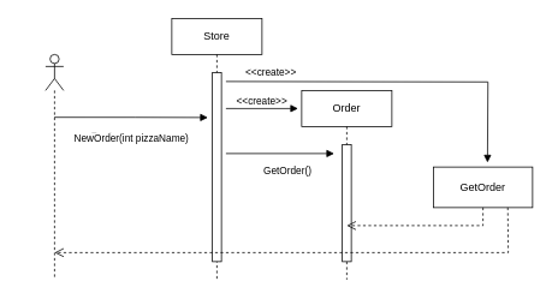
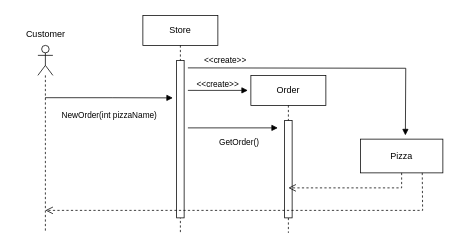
  <mxCell id="0" />
  <mxCell id="1" parent="0" />
  <mxCell id="2" value="" style="shape=umlLifeline;perimeter=lifelinePerimeter;whiteSpace=wrap;html=1;container=1;dropTarget=0;collapsible=0;recursiveResize=0;outlineConnect=0;portConstraint=eastwest;newEdgeStyle={&quot;curved&quot;:0,&quot;rounded&quot;:0};participant=umlActor;" vertex="1" parent="1"><mxGeometry x="50" y="60" width="20" height="250" as="geometry" /></mxCell>
- <mxCell id="3" value="Customer" style="text;html=1;align=center;verticalAlign=middle;resizable=0;points=[];autosize=1;strokeColor=none;fillColor=none;" vertex="1" parent="1"><mxGeometry x="85" y="135" width="80" height="30" as="geometry" /></mxCell>
+ <mxCell id="3" value="Customer" style="text;html=1;align=center;verticalAlign=middle;resizable=0;points=[];autosize=1;strokeColor=none;fillColor=none;" vertex="1" parent="1"><mxGeometry x="20" y="30" width="80" height="30" as="geometry" /></mxCell>
  <mxCell id="4" value="Store" style="shape=umlLifeline;perimeter=lifelinePerimeter;whiteSpace=wrap;html=1;container=1;dropTarget=0;collapsible=0;recursiveResize=0;outlineConnect=0;portConstraint=eastwest;newEdgeStyle={&quot;curved&quot;:0,&quot;rounded&quot;:0};" vertex="1" parent="1"><mxGeometry x="190" y="20" width="100" height="290" as="geometry" /></mxCell>
  <mxCell id="5" value="" style="html=1;points=[[0,0,0,0,5],[0,1,0,0,-5],[1,0,0,0,5],[1,1,0,0,-5]];perimeter=orthogonalPerimeter;outlineConnect=0;targetShapes=umlLifeline;portConstraint=eastwest;newEdgeStyle={&quot;curved&quot;:0,&quot;rounded&quot;:0};" vertex="1" parent="4"><mxGeometry x="45" y="60" width="10" height="210" as="geometry" /></mxCell>
  <mxCell id="6" value="Order" style="shape=umlLifeline;perimeter=lifelinePerimeter;whiteSpace=wrap;html=1;container=1;dropTarget=0;collapsible=0;recursiveResize=0;outlineConnect=0;portConstraint=eastwest;newEdgeStyle={&quot;curved&quot;:0,&quot;rounded&quot;:0};" vertex="1" parent="1"><mxGeometry x="334" y="100" width="100" height="210" as="geometry" /></mxCell>
  <mxCell id="7" value="" style="html=1;points=[[0,0,0,0,5],[0,1,0,0,-5],[1,0,0,0,5],[1,1,0,0,-5]];perimeter=orthogonalPerimeter;outlineConnect=0;targetShapes=umlLifeline;portConstraint=eastwest;newEdgeStyle={&quot;curved&quot;:0,&quot;rounded&quot;:0};" vertex="1" parent="6"><mxGeometry x="45" y="60" width="10" height="130" as="geometry" /></mxCell>
- <mxCell id="8" value="GetOrder" style="html=1;whiteSpace=wrap;" vertex="1" parent="1"><mxGeometry x="480" y="185" width="110" height="45" as="geometry" /></mxCell>
+ <mxCell id="8" value="Pizza" style="html=1;whiteSpace=wrap;" vertex="1" parent="1"><mxGeometry x="480" y="185" width="110" height="45" as="geometry" /></mxCell>
  <mxCell id="9" value="" style="endArrow=block;endFill=1;html=1;edgeStyle=orthogonalEdgeStyle;align=left;verticalAlign=top;rounded=0;" edge="1" parent="1"><mxGeometry x="-1" relative="1" as="geometry"><mxPoint x="250" y="90" as="sourcePoint" /><mxPoint x="540" y="180" as="targetPoint" /><mxPoint as="offset" /></mxGeometry></mxCell>
  <mxCell id="10" value="&amp;lt;&amp;lt;create&amp;gt;&amp;gt;" style="edgeLabel;resizable=0;html=1;align=left;verticalAlign=bottom;" connectable="0" vertex="1" parent="9"><mxGeometry x="-1" relative="1" as="geometry"><mxPoint x="20" y="-2" as="offset" /></mxGeometry></mxCell>
  <mxCell id="11" value="" style="endArrow=block;endFill=1;html=1;edgeStyle=orthogonalEdgeStyle;align=left;verticalAlign=top;rounded=0;" edge="1" parent="1"><mxGeometry x="-1" relative="1" as="geometry"><mxPoint x="250" y="120" as="sourcePoint" /><mxPoint x="330" y="120" as="targetPoint" /><mxPoint as="offset" /></mxGeometry></mxCell>
  <mxCell id="12" value="&amp;lt;&amp;lt;create&amp;gt;&amp;gt;" style="edgeLabel;resizable=0;html=1;align=left;verticalAlign=bottom;" connectable="0" vertex="1" parent="11"><mxGeometry x="-1" relative="1" as="geometry"><mxPoint x="10" as="offset" /></mxGeometry></mxCell>
  <mxCell id="13" value="GetOrder()" style="endArrow=block;endFill=1;html=1;edgeStyle=orthogonalEdgeStyle;align=left;verticalAlign=top;rounded=0;" edge="1" parent="1"><mxGeometry x="-0.333" y="-6" relative="1" as="geometry"><mxPoint x="250" y="170" as="sourcePoint" /><mxPoint x="370" y="170" as="targetPoint" /><mxPoint as="offset" /></mxGeometry></mxCell>
  <mxCell id="14" value="NewOrder(int pizzaName)" style="endArrow=block;endFill=1;html=1;edgeStyle=orthogonalEdgeStyle;align=left;verticalAlign=top;rounded=0;exitX=0.483;exitY=0.279;exitDx=0;exitDy=0;exitPerimeter=0;" edge="1" parent="1" source="2"><mxGeometry x="-0.762" y="-10" relative="1" as="geometry"><mxPoint x="110" y="130" as="sourcePoint" /><mxPoint x="230" y="130" as="targetPoint" /><mxPoint as="offset" /></mxGeometry></mxCell>
  <mxCell id="15" value="" style="html=1;verticalAlign=bottom;endArrow=open;dashed=1;endSize=8;curved=0;rounded=0;exitX=0.5;exitY=1;exitDx=0;exitDy=0;" edge="1" parent="1" source="8"><mxGeometry relative="1" as="geometry"><mxPoint x="528.3" y="250" as="sourcePoint" /><mxPoint x="384" y="250" as="targetPoint" /><Array as="points"><mxPoint x="535" y="250" /><mxPoint x="460" y="250" /></Array></mxGeometry></mxCell>
  <mxCell id="16" value="" style="html=1;verticalAlign=bottom;endArrow=open;dashed=1;endSize=8;curved=0;rounded=0;exitX=0.75;exitY=1;exitDx=0;exitDy=0;" edge="1" parent="1" source="8"><mxGeometry relative="1" as="geometry"><mxPoint x="570" y="280" as="sourcePoint" /><mxPoint x="60" y="280" as="targetPoint" /><Array as="points"><mxPoint x="563" y="280" /><mxPoint x="310" y="280" /></Array></mxGeometry></mxCell>
